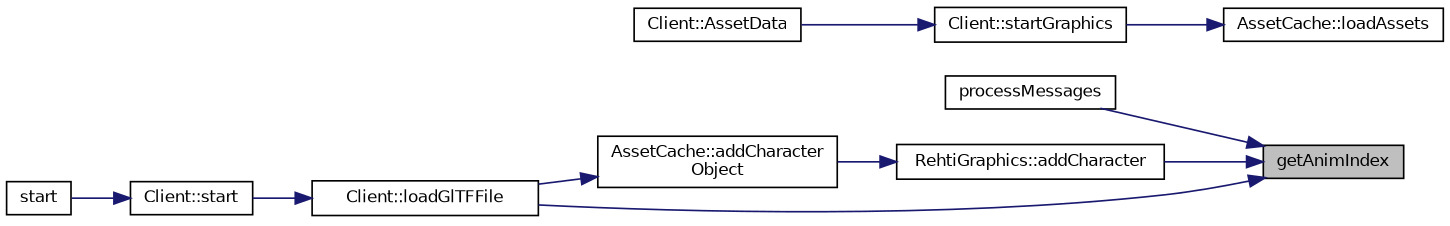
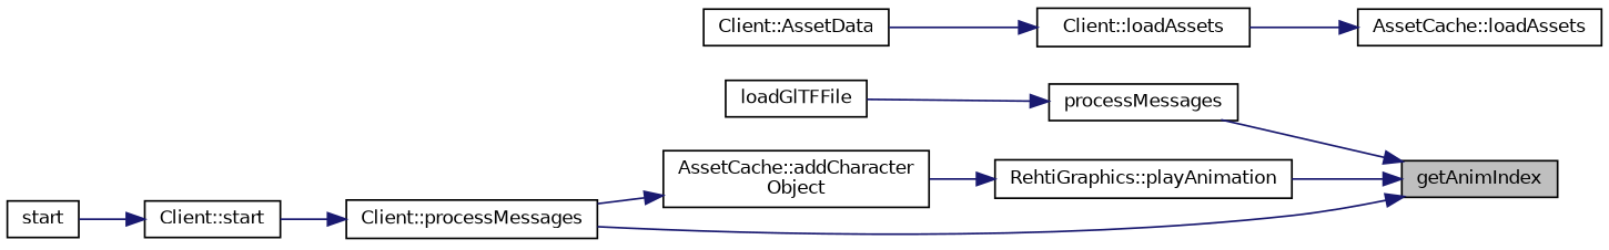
  digraph {
    rankdir=RL
    node [color=black fillcolor=white fontname=Helvetica fontsize=10 shape=record style=filled]
    edge [color=midnightblue dir=back fontname=Helvetica fontsize=10 labelfontname=Helvetica labelfontsize=10 style=solid]
    n1 [fillcolor=grey75 fontcolor=black height=0.2 label=getAnimIndex width=0.4]
    n2 [height=0.2 label=processMessages width=0.4]
-   n3 [height=0.2 label="RehtiGraphics::addCharacter" width=0.4]
-   n4 [height=0.2 label="Client::loadGlTFFile" width=0.4]
+   n3 [height=0.2 label="RehtiGraphics::playAnimation" width=0.4]
+   n4 [height=0.2 label="Client::processMessages" width=0.4]
+   n5 [height=0.2 label=loadGlTFFile width=0.4]
    n6 [height=0.2 label="AssetCache::addCharacter\lObject" width=0.4]
    n7 [height=0.2 label="AssetCache::loadAssets" width=0.4]
-   n8 [height=0.2 label="Client::startGraphics" width=0.4]
+   n8 [height=0.2 label="Client::loadAssets" width=0.4]
    n9 [height=0.2 label="Client::AssetData" width=0.4]
    n10 [height=0.2 label="Client::start" width=0.4]
    n11 [height=0.2 label=start width=0.4]
    n1 -> n2
    n1 -> n3
    n1 -> n4
+   n2 -> n5
    n3 -> n6
    n4 -> n10
    n6 -> n4
    n7 -> n8
    n8 -> n9
    n10 -> n11
  }
